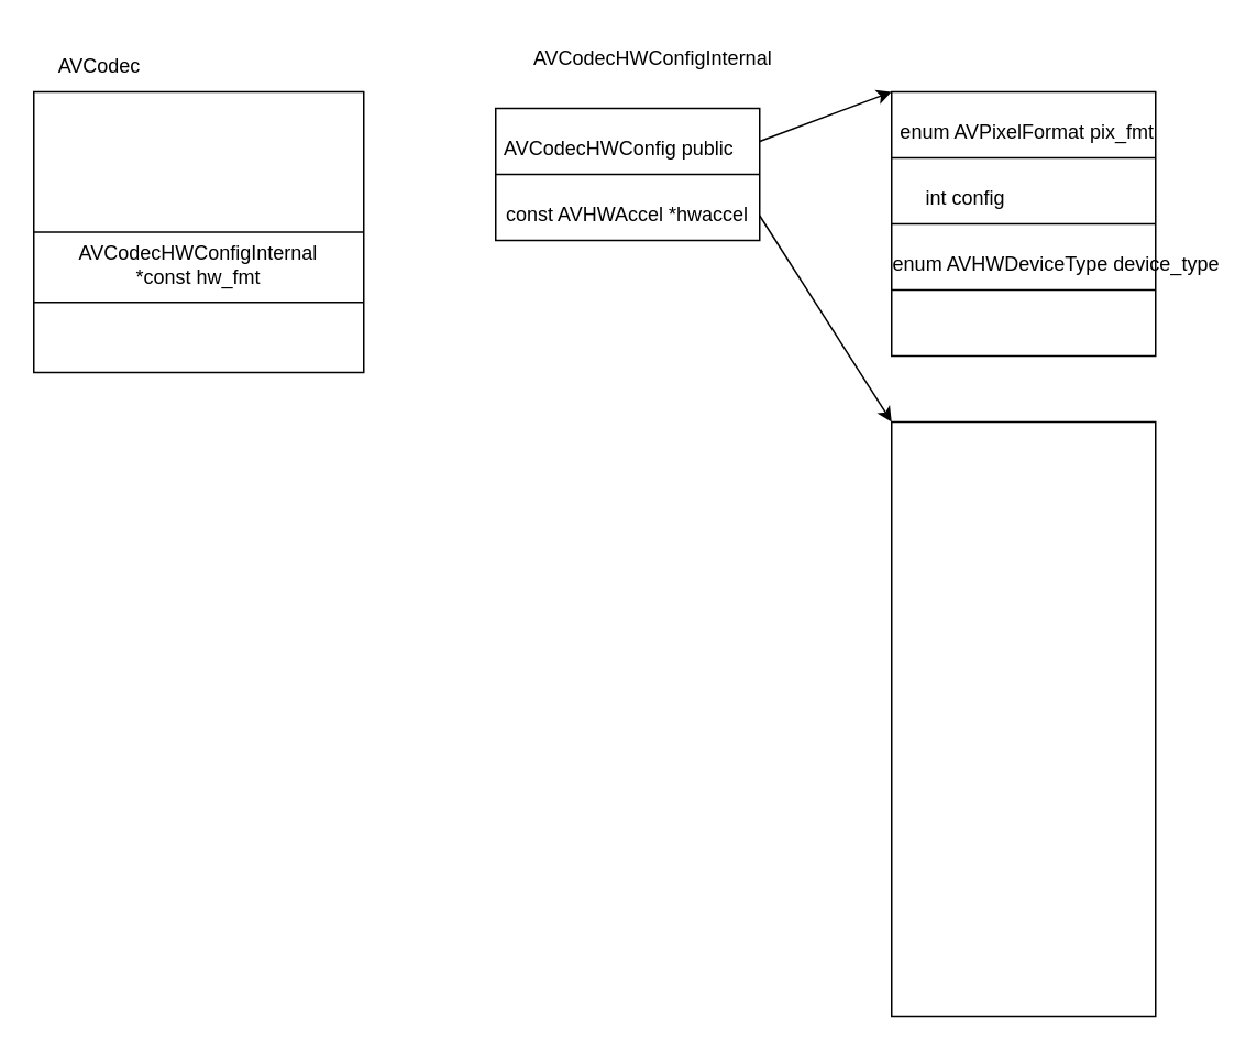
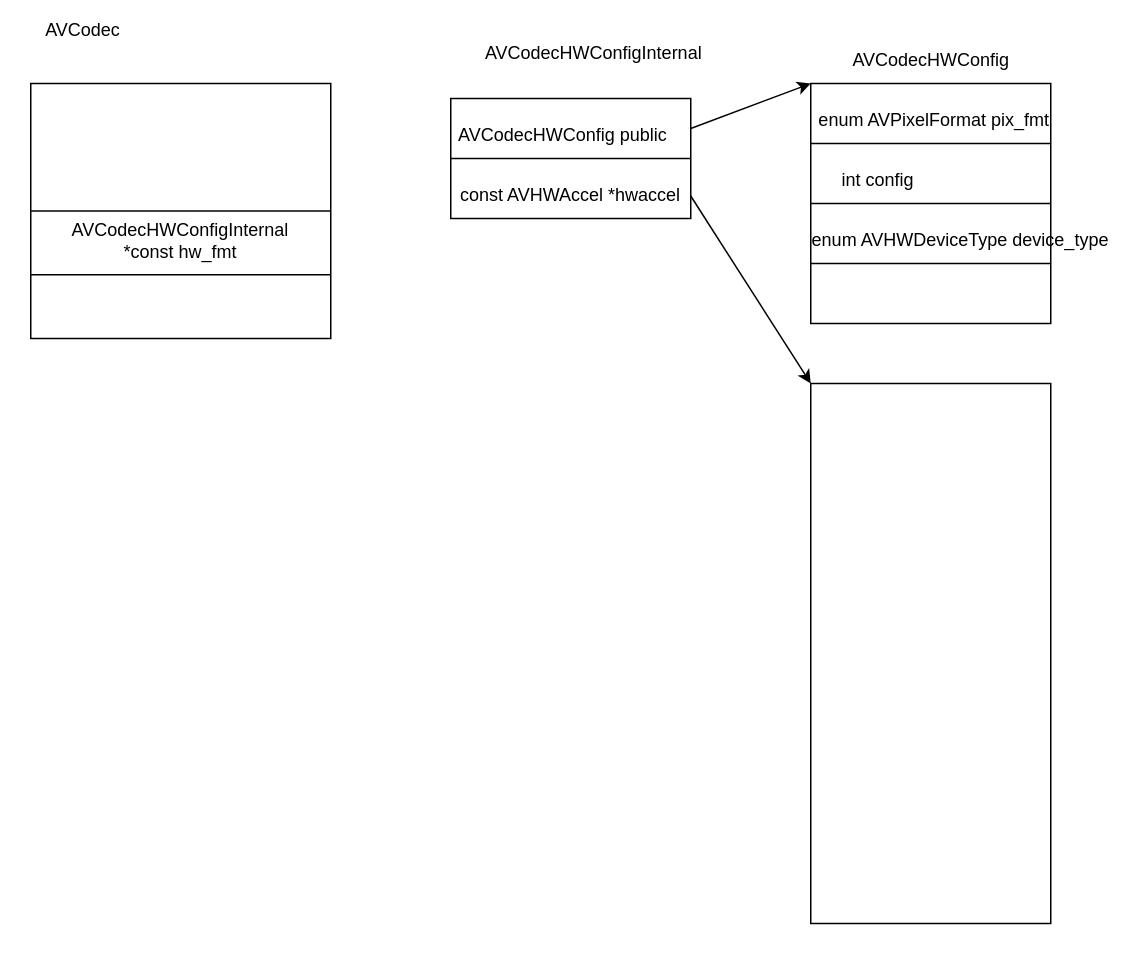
  <mxCell id="0" />
  <mxCell id="1" parent="0" />
  <mxCell id="2" value="" style="rounded=0;whiteSpace=wrap;html=1;" vertex="1" parent="1"><mxGeometry x="20" y="55" width="200" height="170" as="geometry" /></mxCell>
- <mxCell id="3" value="AVCodec" style="text;html=1;strokeColor=none;fillColor=none;align=center;verticalAlign=middle;whiteSpace=wrap;rounded=0;" vertex="1" parent="1"><mxGeometry x="30" y="25" width="60" height="30" as="geometry" /></mxCell>
+ <mxCell id="3" value="AVCodec" style="text;html=1;strokeColor=none;fillColor=none;align=center;verticalAlign=middle;whiteSpace=wrap;rounded=0;" vertex="1" parent="1"><mxGeometry x="25" y="5" width="60" height="30" as="geometry" /></mxCell>
  <mxCell id="4" value="" style="endArrow=none;html=1;rounded=0;entryX=1;entryY=0.5;entryDx=0;entryDy=0;exitX=0;exitY=0.5;exitDx=0;exitDy=0;" edge="1" parent="1" source="2" target="2"><mxGeometry width="50" height="50" relative="1" as="geometry"><mxPoint x="-60" y="195" as="sourcePoint" /><mxPoint x="-10" y="145" as="targetPoint" /></mxGeometry></mxCell>
  <mxCell id="5" value="" style="endArrow=none;html=1;rounded=0;entryX=1;entryY=0.75;entryDx=0;entryDy=0;exitX=0;exitY=0.75;exitDx=0;exitDy=0;" edge="1" parent="1" source="2" target="2"><mxGeometry width="50" height="50" relative="1" as="geometry"><mxPoint x="-70" y="205" as="sourcePoint" /><mxPoint x="-20" y="155" as="targetPoint" /></mxGeometry></mxCell>
  <mxCell id="6" value="AVCodecHWConfigInternal *const hw_fmt" style="text;html=1;strokeColor=none;fillColor=none;align=center;verticalAlign=middle;whiteSpace=wrap;rounded=0;" vertex="1" parent="1"><mxGeometry x="30" y="145" width="180" height="30" as="geometry" /></mxCell>
  <mxCell id="7" value="" style="rounded=0;whiteSpace=wrap;html=1;" vertex="1" parent="1"><mxGeometry x="300" y="65" width="160" height="80" as="geometry" /></mxCell>
  <mxCell id="8" value="AVCodecHWConfigInternal" style="text;html=1;align=center;verticalAlign=middle;resizable=0;points=[];autosize=1;strokeColor=none;fillColor=none;" vertex="1" parent="1"><mxGeometry x="310" y="20" width="170" height="30" as="geometry" /></mxCell>
  <mxCell id="9" value="" style="endArrow=none;html=1;rounded=0;entryX=1;entryY=0.5;entryDx=0;entryDy=0;exitX=0;exitY=0.5;exitDx=0;exitDy=0;" edge="1" parent="1" source="7" target="7"><mxGeometry width="50" height="50" relative="1" as="geometry"><mxPoint x="280" y="315" as="sourcePoint" /><mxPoint x="330" y="265" as="targetPoint" /></mxGeometry></mxCell>
  <mxCell id="10" value="AVCodecHWConfig public" style="text;html=1;strokeColor=none;fillColor=none;align=center;verticalAlign=middle;whiteSpace=wrap;rounded=0;" vertex="1" parent="1"><mxGeometry x="300" y="75" width="150" height="30" as="geometry" /></mxCell>
  <mxCell id="11" value="const AVHWAccel *hwaccel" style="text;html=1;strokeColor=none;fillColor=none;align=center;verticalAlign=middle;whiteSpace=wrap;rounded=0;" vertex="1" parent="1"><mxGeometry x="300" y="115" width="160" height="30" as="geometry" /></mxCell>
  <mxCell id="12" value="" style="rounded=0;whiteSpace=wrap;html=1;" vertex="1" parent="1"><mxGeometry x="540" y="55" width="160" height="160" as="geometry" /></mxCell>
+ <mxCell id="13" value="AVCodecHWConfig" style="text;html=1;align=center;verticalAlign=middle;resizable=0;points=[];autosize=1;strokeColor=none;fillColor=none;" vertex="1" parent="1"><mxGeometry x="555" y="25" width="130" height="30" as="geometry" /></mxCell>
  <mxCell id="14" value="" style="endArrow=none;html=1;rounded=0;entryX=1;entryY=0.25;entryDx=0;entryDy=0;exitX=0;exitY=0.25;exitDx=0;exitDy=0;" edge="1" parent="1" source="12" target="12"><mxGeometry width="50" height="50" relative="1" as="geometry"><mxPoint x="480" y="265" as="sourcePoint" /><mxPoint x="530" y="215" as="targetPoint" /></mxGeometry></mxCell>
  <mxCell id="15" value="" style="endArrow=none;html=1;rounded=0;entryX=1;entryY=0.5;entryDx=0;entryDy=0;exitX=0;exitY=0.5;exitDx=0;exitDy=0;" edge="1" parent="1" source="12" target="12"><mxGeometry width="50" height="50" relative="1" as="geometry"><mxPoint x="420" y="245" as="sourcePoint" /><mxPoint x="470" y="195" as="targetPoint" /></mxGeometry></mxCell>
  <mxCell id="16" value="" style="endArrow=none;html=1;rounded=0;entryX=1;entryY=0.75;entryDx=0;entryDy=0;exitX=0;exitY=0.75;exitDx=0;exitDy=0;" edge="1" parent="1" source="12" target="12"><mxGeometry width="50" height="50" relative="1" as="geometry"><mxPoint x="480" y="295" as="sourcePoint" /><mxPoint x="530" y="245" as="targetPoint" /></mxGeometry></mxCell>
  <mxCell id="17" value="enum AVPixelFormat pix_fmt" style="text;html=1;strokeColor=none;fillColor=none;align=center;verticalAlign=middle;whiteSpace=wrap;rounded=0;" vertex="1" parent="1"><mxGeometry x="540" y="65" width="165" height="30" as="geometry" /></mxCell>
  <mxCell id="18" value="int config" style="text;html=1;strokeColor=none;fillColor=none;align=center;verticalAlign=middle;whiteSpace=wrap;rounded=0;" vertex="1" parent="1"><mxGeometry x="540" y="105" width="90" height="30" as="geometry" /></mxCell>
  <mxCell id="19" value="enum AVHWDeviceType device_type" style="text;html=1;strokeColor=none;fillColor=none;align=center;verticalAlign=middle;whiteSpace=wrap;rounded=0;" vertex="1" parent="1"><mxGeometry x="540" y="145" width="200" height="30" as="geometry" /></mxCell>
  <mxCell id="20" value="" style="rounded=0;whiteSpace=wrap;html=1;" vertex="1" parent="1"><mxGeometry x="540" y="255" width="160" height="360" as="geometry" /></mxCell>
  <mxCell id="21" value="" style="endArrow=classic;html=1;rounded=0;entryX=0;entryY=0;entryDx=0;entryDy=0;exitX=1;exitY=0.25;exitDx=0;exitDy=0;" edge="1" parent="1" source="7" target="12"><mxGeometry width="50" height="50" relative="1" as="geometry"><mxPoint x="480" y="135" as="sourcePoint" /><mxPoint x="530" y="85" as="targetPoint" /></mxGeometry></mxCell>
  <mxCell id="22" value="" style="endArrow=classic;html=1;rounded=0;entryX=0;entryY=0;entryDx=0;entryDy=0;exitX=1;exitY=0.5;exitDx=0;exitDy=0;" edge="1" parent="1" source="11" target="20"><mxGeometry width="50" height="50" relative="1" as="geometry"><mxPoint x="460" y="255" as="sourcePoint" /><mxPoint x="510" y="205" as="targetPoint" /></mxGeometry></mxCell>
